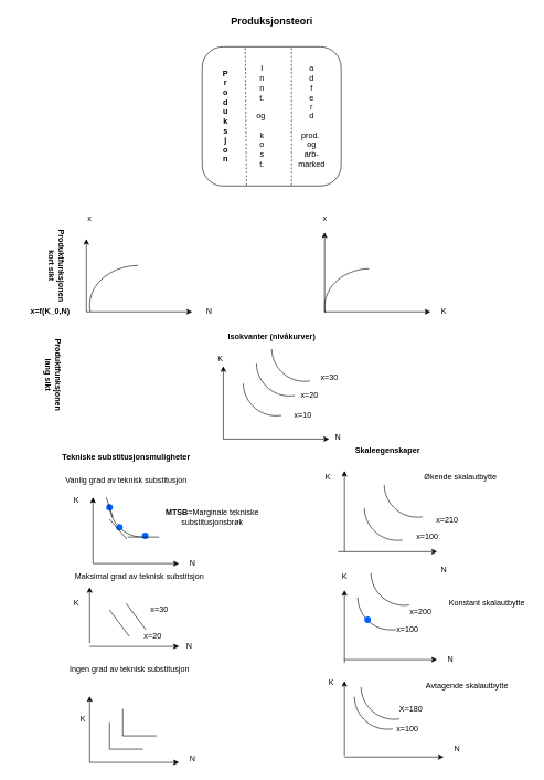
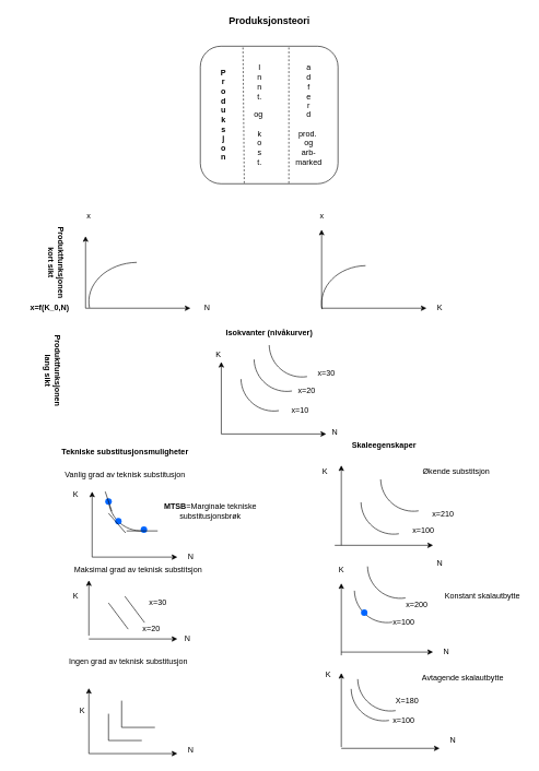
  <mxCell id="0" />
  <mxCell id="1" parent="0" />
  <mxCell id="2" value="" style="rounded=1;whiteSpace=wrap;html=1;" parent="1" vertex="1"><mxGeometry x="305" y="70" width="210" height="210" as="geometry" /></mxCell>
  <mxCell id="3" value="&lt;span style=&quot;font-size: 15px&quot;&gt;&lt;b&gt;Produksjonsteori&lt;/b&gt;&lt;/span&gt;" style="text;html=1;align=center;verticalAlign=middle;resizable=0;points=[];autosize=1;" parent="1" vertex="1"><mxGeometry x="340" y="20" width="140" height="20" as="geometry" /></mxCell>
  <mxCell id="4" value="" style="endArrow=none;dashed=1;html=1;exitX=0.319;exitY=0.995;exitDx=0;exitDy=0;exitPerimeter=0;" parent="1" source="2" edge="1"><mxGeometry width="50" height="50" relative="1" as="geometry"><mxPoint x="370" y="170" as="sourcePoint" /><mxPoint x="370" y="70" as="targetPoint" /></mxGeometry></mxCell>
  <mxCell id="5" value="" style="endArrow=none;dashed=1;html=1;" parent="1" edge="1"><mxGeometry width="50" height="50" relative="1" as="geometry"><mxPoint x="440" y="279" as="sourcePoint" /><mxPoint x="440" y="70" as="targetPoint" /></mxGeometry></mxCell>
  <mxCell id="6" value="&lt;b&gt;P&lt;br&gt;r&lt;br&gt;o&lt;br&gt;d&lt;br&gt;u&lt;br&gt;k&lt;br&gt;s&lt;br&gt;j&lt;br&gt;o&lt;br&gt;n&lt;/b&gt;" style="text;html=1;align=center;verticalAlign=middle;resizable=0;points=[];autosize=1;" parent="1" vertex="1"><mxGeometry x="330" y="100" width="20" height="150" as="geometry" /></mxCell>
  <mxCell id="7" value="I&lt;br&gt;n&lt;br&gt;n&lt;br&gt;t.&lt;br&gt;&lt;br&gt;og&amp;nbsp;&lt;br&gt;&lt;br&gt;k&lt;br&gt;o&lt;br&gt;s&lt;br&gt;t.&lt;br&gt;" style="text;html=1;align=center;verticalAlign=middle;resizable=0;points=[];autosize=1;" parent="1" vertex="1"><mxGeometry x="380" y="95" width="30" height="160" as="geometry" /></mxCell>
  <mxCell id="8" value="a&lt;br&gt;d&lt;br&gt;f&lt;br&gt;e&lt;br&gt;r&lt;br&gt;d&lt;br&gt;&lt;br&gt;prod.&amp;nbsp;&lt;br&gt;og&lt;br&gt;arb-&lt;br&gt;marked&lt;br&gt;" style="text;html=1;align=center;verticalAlign=middle;resizable=0;points=[];autosize=1;" parent="1" vertex="1"><mxGeometry x="440" y="95" width="60" height="160" as="geometry" /></mxCell>
  <mxCell id="9" value="" style="endArrow=classic;html=1;" parent="1" edge="1"><mxGeometry width="50" height="50" relative="1" as="geometry"><mxPoint x="130" y="470" as="sourcePoint" /><mxPoint x="130" y="360" as="targetPoint" /></mxGeometry></mxCell>
  <mxCell id="10" value="" style="endArrow=classic;html=1;" parent="1" edge="1"><mxGeometry width="50" height="50" relative="1" as="geometry"><mxPoint x="130" y="470" as="sourcePoint" /><mxPoint x="290" y="470" as="targetPoint" /></mxGeometry></mxCell>
  <mxCell id="11" value="" style="endArrow=classic;html=1;" parent="1" edge="1"><mxGeometry width="50" height="50" relative="1" as="geometry"><mxPoint x="490" y="470" as="sourcePoint" /><mxPoint x="490" y="350" as="targetPoint" /></mxGeometry></mxCell>
  <mxCell id="12" value="" style="endArrow=classic;html=1;" parent="1" edge="1"><mxGeometry width="50" height="50" relative="1" as="geometry"><mxPoint x="490" y="470" as="sourcePoint" /><mxPoint x="650" y="470" as="targetPoint" /></mxGeometry></mxCell>
  <mxCell id="13" value="x" style="text;html=1;align=center;verticalAlign=middle;resizable=0;points=[];autosize=1;" parent="1" vertex="1"><mxGeometry x="480" y="320" width="20" height="20" as="geometry" /></mxCell>
  <mxCell id="14" value="N" style="text;html=1;align=center;verticalAlign=middle;resizable=0;points=[];autosize=1;" parent="1" vertex="1"><mxGeometry x="305" y="460" width="20" height="20" as="geometry" /></mxCell>
  <mxCell id="15" value="K" style="text;html=1;align=center;verticalAlign=middle;resizable=0;points=[];autosize=1;" parent="1" vertex="1"><mxGeometry x="660" y="460" width="20" height="20" as="geometry" /></mxCell>
  <mxCell id="16" value="&lt;div style=&quot;text-align: center&quot;&gt;&lt;span&gt;&lt;font face=&quot;helvetica&quot;&gt;x&lt;/font&gt;&lt;/span&gt;&lt;/div&gt;" style="text;whiteSpace=wrap;html=1;" parent="1" vertex="1"><mxGeometry x="130" y="315" width="30" height="30" as="geometry" /></mxCell>
  <mxCell id="17" value="" style="verticalLabelPosition=bottom;verticalAlign=top;html=1;shape=mxgraph.basic.arc;startAngle=0.975;endAngle=0.246;rotation=-90;" parent="1" vertex="1"><mxGeometry x="150" y="385" width="120" height="150" as="geometry" /></mxCell>
  <mxCell id="18" value="" style="endArrow=classic;html=1;" parent="1" edge="1"><mxGeometry width="50" height="50" relative="1" as="geometry"><mxPoint x="337" y="662" as="sourcePoint" /><mxPoint x="337" y="552" as="targetPoint" /></mxGeometry></mxCell>
  <mxCell id="19" value="" style="endArrow=classic;html=1;" parent="1" edge="1"><mxGeometry width="50" height="50" relative="1" as="geometry"><mxPoint x="337" y="662" as="sourcePoint" /><mxPoint x="497" y="662" as="targetPoint" /></mxGeometry></mxCell>
  <mxCell id="20" value="&lt;div style=&quot;text-align: center&quot;&gt;&lt;span&gt;&lt;font face=&quot;helvetica&quot;&gt;K&lt;/font&gt;&lt;/span&gt;&lt;/div&gt;" style="text;whiteSpace=wrap;html=1;" parent="1" vertex="1"><mxGeometry x="327" y="527" width="30" height="30" as="geometry" /></mxCell>
  <mxCell id="21" value="&lt;b&gt;Isokvanter (nivåkurver)&lt;/b&gt;" style="text;html=1;align=center;verticalAlign=middle;resizable=0;points=[];autosize=1;" parent="1" vertex="1"><mxGeometry x="335" y="497" width="150" height="20" as="geometry" /></mxCell>
  <mxCell id="22" value="" style="verticalLabelPosition=bottom;verticalAlign=top;html=1;shape=mxgraph.basic.arc;startAngle=0.975;endAngle=0.246;rotation=-90;" parent="1" vertex="1"><mxGeometry x="501.25" y="393.75" width="115" height="137.5" as="geometry" /></mxCell>
  <mxCell id="23" value="" style="endArrow=classic;html=1;" parent="1" edge="1"><mxGeometry width="50" height="50" relative="1" as="geometry"><mxPoint x="140" y="850" as="sourcePoint" /><mxPoint x="140" y="750" as="targetPoint" /></mxGeometry></mxCell>
  <mxCell id="24" value="" style="endArrow=classic;html=1;" parent="1" edge="1"><mxGeometry width="50" height="50" relative="1" as="geometry"><mxPoint x="140" y="850" as="sourcePoint" /><mxPoint x="270" y="850" as="targetPoint" /></mxGeometry></mxCell>
  <mxCell id="25" value="N" style="text;html=1;align=center;verticalAlign=middle;resizable=0;points=[];autosize=1;" parent="1" vertex="1"><mxGeometry x="280" y="840" width="20" height="20" as="geometry" /></mxCell>
  <mxCell id="26" value="K" style="text;html=1;align=center;verticalAlign=middle;resizable=0;points=[];autosize=1;" parent="1" vertex="1"><mxGeometry x="105" y="745" width="20" height="20" as="geometry" /></mxCell>
  <mxCell id="27" value="" style="endArrow=classic;html=1;" parent="1" edge="1"><mxGeometry width="50" height="50" relative="1" as="geometry"><mxPoint x="135" y="970" as="sourcePoint" /><mxPoint x="135" y="885.5" as="targetPoint" /></mxGeometry></mxCell>
  <mxCell id="28" value="" style="endArrow=classic;html=1;" parent="1" edge="1"><mxGeometry width="50" height="50" relative="1" as="geometry"><mxPoint x="135" y="975" as="sourcePoint" /><mxPoint x="270" y="975" as="targetPoint" /></mxGeometry></mxCell>
  <mxCell id="29" value="N" style="text;html=1;align=center;verticalAlign=middle;resizable=0;points=[];autosize=1;" parent="1" vertex="1"><mxGeometry x="275" y="965" width="20" height="20" as="geometry" /></mxCell>
  <mxCell id="30" value="K" style="text;html=1;align=center;verticalAlign=middle;resizable=0;points=[];autosize=1;" parent="1" vertex="1"><mxGeometry x="105" y="900" width="20" height="20" as="geometry" /></mxCell>
  <mxCell id="31" value="" style="endArrow=classic;html=1;" parent="1" edge="1"><mxGeometry width="50" height="50" relative="1" as="geometry"><mxPoint x="135" y="1150" as="sourcePoint" /><mxPoint x="135" y="1050" as="targetPoint" /></mxGeometry></mxCell>
  <mxCell id="32" value="" style="endArrow=classic;html=1;" parent="1" edge="1"><mxGeometry width="50" height="50" relative="1" as="geometry"><mxPoint x="135" y="1150" as="sourcePoint" /><mxPoint x="270" y="1150" as="targetPoint" /></mxGeometry></mxCell>
  <mxCell id="33" value="N" style="text;html=1;align=center;verticalAlign=middle;resizable=0;points=[];autosize=1;" parent="1" vertex="1"><mxGeometry x="280" y="1135" width="20" height="20" as="geometry" /></mxCell>
  <mxCell id="34" value="K" style="text;html=1;align=center;verticalAlign=middle;resizable=0;points=[];autosize=1;" parent="1" vertex="1"><mxGeometry x="115" y="1075" width="20" height="20" as="geometry" /></mxCell>
  <mxCell id="35" value="Vanlig grad av teknisk substitusjon" style="text;html=1;align=center;verticalAlign=middle;resizable=0;points=[];autosize=1;" parent="1" vertex="1"><mxGeometry x="90" y="715" width="200" height="20" as="geometry" /></mxCell>
  <mxCell id="36" value="Maksimal grad av teknisk substitsjon" style="text;html=1;align=center;verticalAlign=middle;resizable=0;points=[];autosize=1;" parent="1" vertex="1"><mxGeometry x="105" y="860" width="210" height="20" as="geometry" /></mxCell>
  <mxCell id="37" value="Ingen grad av teknisk substitusjon" style="text;html=1;align=center;verticalAlign=middle;resizable=0;points=[];autosize=1;" parent="1" vertex="1"><mxGeometry x="95" y="1000" width="200" height="20" as="geometry" /></mxCell>
  <mxCell id="38" value="&lt;b&gt;Skaleegenskaper&lt;/b&gt;" style="text;html=1;align=center;verticalAlign=middle;resizable=0;points=[];autosize=1;" parent="1" vertex="1"><mxGeometry x="530" y="670" width="110" height="20" as="geometry" /></mxCell>
  <mxCell id="39" value="" style="endArrow=classic;html=1;" parent="1" edge="1"><mxGeometry width="50" height="50" relative="1" as="geometry"><mxPoint x="520" y="1000" as="sourcePoint" /><mxPoint x="520" y="890" as="targetPoint" /></mxGeometry></mxCell>
  <mxCell id="40" value="" style="endArrow=classic;html=1;" parent="1" edge="1"><mxGeometry width="50" height="50" relative="1" as="geometry"><mxPoint x="520" y="995" as="sourcePoint" /><mxPoint x="660" y="995" as="targetPoint" /></mxGeometry></mxCell>
  <mxCell id="41" value="N" style="text;html=1;align=center;verticalAlign=middle;resizable=0;points=[];autosize=1;" parent="1" vertex="1"><mxGeometry x="670" y="985" width="20" height="20" as="geometry" /></mxCell>
  <mxCell id="42" value="K" style="text;html=1;align=center;verticalAlign=middle;resizable=0;points=[];autosize=1;" parent="1" vertex="1"><mxGeometry x="510" y="860" width="20" height="20" as="geometry" /></mxCell>
  <mxCell id="43" value="" style="endArrow=classic;html=1;" parent="1" edge="1"><mxGeometry width="50" height="50" relative="1" as="geometry"><mxPoint x="520" y="1140" as="sourcePoint" /><mxPoint x="520" y="1027" as="targetPoint" /></mxGeometry></mxCell>
  <mxCell id="44" value="" style="endArrow=classic;html=1;" parent="1" edge="1"><mxGeometry width="50" height="50" relative="1" as="geometry"><mxPoint x="520" y="1142" as="sourcePoint" /><mxPoint x="670" y="1142" as="targetPoint" /></mxGeometry></mxCell>
  <mxCell id="45" value="K" style="text;html=1;align=center;verticalAlign=middle;resizable=0;points=[];autosize=1;" parent="1" vertex="1"><mxGeometry x="490" y="1020" width="20" height="20" as="geometry" /></mxCell>
  <mxCell id="46" value="Konstant skalautbytte" style="text;html=1;align=center;verticalAlign=middle;resizable=0;points=[];autosize=1;" parent="1" vertex="1"><mxGeometry x="670" y="900" width="130" height="20" as="geometry" /></mxCell>
  <mxCell id="47" value="Avtagende skalautbytte" style="text;html=1;align=center;verticalAlign=middle;resizable=0;points=[];autosize=1;" parent="1" vertex="1"><mxGeometry x="635" y="1025" width="140" height="20" as="geometry" /></mxCell>
  <mxCell id="48" value="" style="verticalLabelPosition=bottom;verticalAlign=top;html=1;shape=mxgraph.basic.arc;startAngle=0.975;endAngle=0.246;rotation=-180;" parent="1" vertex="1"><mxGeometry x="550" y="715" width="100" height="100" as="geometry" /></mxCell>
  <mxCell id="49" value="" style="verticalLabelPosition=bottom;verticalAlign=top;html=1;shape=mxgraph.basic.arc;startAngle=0.975;endAngle=0.246;rotation=-180;" parent="1" vertex="1"><mxGeometry x="545" y="985" width="100" height="100" as="geometry" /></mxCell>
  <mxCell id="50" value="" style="verticalLabelPosition=bottom;verticalAlign=top;html=1;shape=mxgraph.basic.arc;startAngle=0.975;endAngle=0.246;rotation=-180;" parent="1" vertex="1"><mxGeometry x="560" y="813" width="100" height="100" as="geometry" /></mxCell>
  <mxCell id="51" value="" style="shape=partialRectangle;whiteSpace=wrap;html=1;top=0;left=0;fillColor=none;rotation=90;" parent="1" vertex="1"><mxGeometry x="170" y="1085" width="40" height="50" as="geometry" /></mxCell>
  <mxCell id="52" value="" style="verticalLabelPosition=bottom;verticalAlign=top;html=1;shape=mxgraph.basic.arc;startAngle=0.975;endAngle=0.246;rotation=-180;" parent="1" vertex="1"><mxGeometry x="165" y="710" width="100" height="100" as="geometry" /></mxCell>
  <mxCell id="53" value="&lt;b&gt;Produktfunksjonen&lt;br&gt;kort sikt&lt;br&gt;&lt;/b&gt;" style="text;html=1;align=center;verticalAlign=middle;resizable=0;points=[];autosize=1;rotation=90;" parent="1" vertex="1"><mxGeometry x="25" y="385" width="120" height="30" as="geometry" /></mxCell>
  <mxCell id="54" value="" style="verticalLabelPosition=bottom;verticalAlign=top;html=1;shape=mxgraph.basic.arc;startAngle=0.975;endAngle=0.246;rotation=-180;" parent="1" vertex="1"><mxGeometry x="367" y="527" width="100" height="100" as="geometry" /></mxCell>
  <mxCell id="55" value="x=10" style="text;html=1;align=center;verticalAlign=middle;resizable=0;points=[];autosize=1;" parent="1" vertex="1"><mxGeometry x="437" y="617" width="40" height="20" as="geometry" /></mxCell>
  <mxCell id="56" value="" style="verticalLabelPosition=bottom;verticalAlign=top;html=1;shape=mxgraph.basic.arc;startAngle=0.975;endAngle=0.246;rotation=-180;" parent="1" vertex="1"><mxGeometry x="387" y="497" width="100" height="100" as="geometry" /></mxCell>
  <mxCell id="57" value="x=20" style="text;html=1;align=center;verticalAlign=middle;resizable=0;points=[];autosize=1;" parent="1" vertex="1"><mxGeometry x="447" y="587" width="40" height="20" as="geometry" /></mxCell>
  <mxCell id="58" value="" style="shape=partialRectangle;whiteSpace=wrap;html=1;top=0;left=0;fillColor=none;rotation=90;" parent="1" vertex="1"><mxGeometry x="190" y="1065" width="40" height="50" as="geometry" /></mxCell>
  <mxCell id="59" value="" style="endArrow=none;html=1;" parent="1" edge="1"><mxGeometry width="50" height="50" relative="1" as="geometry"><mxPoint x="165" y="920" as="sourcePoint" /><mxPoint x="195" y="960" as="targetPoint" /></mxGeometry></mxCell>
  <mxCell id="60" value="&lt;b&gt;MTSB&lt;/b&gt;=Marginale tekniske &lt;br&gt;substitusjonsbrøk" style="text;html=1;align=center;verticalAlign=middle;resizable=0;points=[];autosize=1;" parent="1" vertex="1"><mxGeometry x="240" y="765" width="160" height="30" as="geometry" /></mxCell>
  <mxCell id="61" value="" style="shape=ellipse;fillColor=#0065FF;strokeColor=none;html=1" parent="1" vertex="1"><mxGeometry x="214" y="803" width="10" height="10" as="geometry" /></mxCell>
  <mxCell id="62" value="x=100" style="text;html=1;align=center;verticalAlign=middle;resizable=0;points=[];autosize=1;" parent="1" vertex="1"><mxGeometry x="590" y="940" width="50" height="20" as="geometry" /></mxCell>
  <mxCell id="63" value="" style="verticalLabelPosition=bottom;verticalAlign=top;html=1;shape=mxgraph.basic.arc;startAngle=0.975;endAngle=0.246;rotation=-180;" parent="1" vertex="1"><mxGeometry x="540" y="850" width="100" height="100" as="geometry" /></mxCell>
  <mxCell id="64" value="x=200" style="text;html=1;align=center;verticalAlign=middle;resizable=0;points=[];autosize=1;" parent="1" vertex="1"><mxGeometry x="610" y="913" width="50" height="20" as="geometry" /></mxCell>
  <mxCell id="65" value="" style="verticalLabelPosition=bottom;verticalAlign=top;html=1;shape=mxgraph.basic.arc;startAngle=0.975;endAngle=0.246;rotation=-180;" parent="1" vertex="1"><mxGeometry x="535" y="1000" width="100" height="100" as="geometry" /></mxCell>
  <mxCell id="66" value="" style="verticalLabelPosition=bottom;verticalAlign=top;html=1;shape=mxgraph.basic.arc;startAngle=0.975;endAngle=0.246;rotation=-180;" parent="1" vertex="1"><mxGeometry x="580" y="680" width="100" height="100" as="geometry" /></mxCell>
  <mxCell id="67" value="" style="shape=ellipse;fillColor=#0065FF;strokeColor=none;html=1" parent="1" vertex="1"><mxGeometry x="175" y="790" width="10" height="10" as="geometry" /></mxCell>
  <mxCell id="68" value="" style="shape=ellipse;fillColor=#0065FF;strokeColor=none;html=1" parent="1" vertex="1"><mxGeometry x="160" y="760" width="10" height="10" as="geometry" /></mxCell>
  <mxCell id="69" value="" style="endArrow=none;html=1;" parent="1" edge="1"><mxGeometry width="50" height="50" relative="1" as="geometry"><mxPoint x="165" y="783" as="sourcePoint" /><mxPoint x="191" y="813" as="targetPoint" /></mxGeometry></mxCell>
  <mxCell id="70" value="" style="endArrow=none;html=1;" parent="1" edge="1"><mxGeometry width="50" height="50" relative="1" as="geometry"><mxPoint x="170" y="780" as="sourcePoint" /><mxPoint x="160" y="750" as="targetPoint" /></mxGeometry></mxCell>
  <mxCell id="71" value="" style="endArrow=none;html=1;" parent="1" edge="1"><mxGeometry width="50" height="50" relative="1" as="geometry"><mxPoint x="192.5" y="810" as="sourcePoint" /><mxPoint x="240" y="810" as="targetPoint" /></mxGeometry></mxCell>
  <mxCell id="72" value="" style="endArrow=none;html=1;" parent="1" edge="1"><mxGeometry width="50" height="50" relative="1" as="geometry"><mxPoint x="190" y="910" as="sourcePoint" /><mxPoint x="220" y="950" as="targetPoint" /></mxGeometry></mxCell>
  <mxCell id="73" value="X=180" style="text;html=1;align=center;verticalAlign=middle;resizable=0;points=[];autosize=1;" parent="1" vertex="1"><mxGeometry x="595" y="1060" width="50" height="20" as="geometry" /></mxCell>
  <mxCell id="74" value="x=100" style="text;html=1;align=center;verticalAlign=middle;resizable=0;points=[];autosize=1;" parent="1" vertex="1"><mxGeometry x="590" y="1090" width="50" height="20" as="geometry" /></mxCell>
  <mxCell id="75" value="" style="endArrow=classic;html=1;" parent="1" edge="1"><mxGeometry width="50" height="50" relative="1" as="geometry"><mxPoint x="520" y="832" as="sourcePoint" /><mxPoint x="520" y="710" as="targetPoint" /></mxGeometry></mxCell>
  <mxCell id="76" value="" style="endArrow=classic;html=1;" parent="1" edge="1"><mxGeometry width="50" height="50" relative="1" as="geometry"><mxPoint x="510" y="832" as="sourcePoint" /><mxPoint x="660" y="832" as="targetPoint" /></mxGeometry></mxCell>
  <mxCell id="77" value="K" style="text;html=1;align=center;verticalAlign=middle;resizable=0;points=[];autosize=1;" parent="1" vertex="1"><mxGeometry x="485" y="710" width="20" height="20" as="geometry" /></mxCell>
- <mxCell id="78" value="Økende skalautbytte" style="text;html=1;align=center;verticalAlign=middle;resizable=0;points=[];autosize=1;" parent="1" vertex="1"><mxGeometry x="635" y="710" width="120" height="20" as="geometry" /></mxCell>
+ <mxCell id="78" value="Økende substitsjon" style="text;html=1;align=center;verticalAlign=middle;resizable=0;points=[];autosize=1;" parent="1" vertex="1"><mxGeometry x="635" y="710" width="120" height="20" as="geometry" /></mxCell>
  <mxCell id="79" value="x=210" style="text;html=1;align=center;verticalAlign=middle;resizable=0;points=[];autosize=1;" parent="1" vertex="1"><mxGeometry x="650" y="775" width="50" height="20" as="geometry" /></mxCell>
  <mxCell id="80" value="x=100" style="text;html=1;align=center;verticalAlign=middle;resizable=0;points=[];autosize=1;" parent="1" vertex="1"><mxGeometry x="620" y="800" width="50" height="20" as="geometry" /></mxCell>
  <mxCell id="81" value="N" style="text;html=1;align=center;verticalAlign=middle;resizable=0;points=[];autosize=1;" parent="1" vertex="1"><mxGeometry x="660" y="850" width="20" height="20" as="geometry" /></mxCell>
  <mxCell id="82" value="N" style="text;html=1;align=center;verticalAlign=middle;resizable=0;points=[];autosize=1;" parent="1" vertex="1"><mxGeometry x="680" y="1120" width="20" height="20" as="geometry" /></mxCell>
  <mxCell id="83" value="&lt;b&gt;Produktfunksjonen&lt;br&gt;lang sikt&lt;br&gt;&lt;/b&gt;" style="text;html=1;align=center;verticalAlign=middle;resizable=0;points=[];autosize=1;rotation=90;" parent="1" vertex="1"><mxGeometry x="20" y="550" width="120" height="30" as="geometry" /></mxCell>
  <mxCell id="84" value="&lt;b&gt;x=f(K_0,N)&lt;/b&gt;" style="text;html=1;align=center;verticalAlign=middle;resizable=0;points=[];autosize=1;" parent="1" vertex="1"><mxGeometry x="35" y="460" width="80" height="20" as="geometry" /></mxCell>
  <mxCell id="85" value="" style="verticalLabelPosition=bottom;verticalAlign=top;html=1;shape=mxgraph.basic.arc;startAngle=0.975;endAngle=0.246;rotation=-180;" parent="1" vertex="1"><mxGeometry x="410" y="475" width="100" height="100" as="geometry" /></mxCell>
  <mxCell id="86" value="x=30" style="text;html=1;align=center;verticalAlign=middle;resizable=0;points=[];autosize=1;" parent="1" vertex="1"><mxGeometry x="477" y="560" width="40" height="20" as="geometry" /></mxCell>
  <mxCell id="87" value="&lt;b&gt;Tekniske substitusjonsmuligheter&lt;/b&gt;" style="text;html=1;align=center;verticalAlign=middle;resizable=0;points=[];autosize=1;" parent="1" vertex="1"><mxGeometry x="85" y="680" width="210" height="20" as="geometry" /></mxCell>
  <mxCell id="88" value="N" style="text;html=1;align=center;verticalAlign=middle;resizable=0;points=[];autosize=1;" parent="1" vertex="1"><mxGeometry x="500" y="650" width="20" height="20" as="geometry" /></mxCell>
  <mxCell id="89" value="x=20" style="text;html=1;align=center;verticalAlign=middle;resizable=0;points=[];autosize=1;" parent="1" vertex="1"><mxGeometry x="210" y="950" width="40" height="20" as="geometry" /></mxCell>
  <mxCell id="90" value="x=30" style="text;html=1;align=center;verticalAlign=middle;resizable=0;points=[];autosize=1;" parent="1" vertex="1"><mxGeometry x="220" y="910" width="40" height="20" as="geometry" /></mxCell>
  <mxCell id="91" value="" style="shape=ellipse;fillColor=#0065FF;strokeColor=none;html=1" parent="1" vertex="1"><mxGeometry x="550" y="930" width="10" height="10" as="geometry" /></mxCell>
